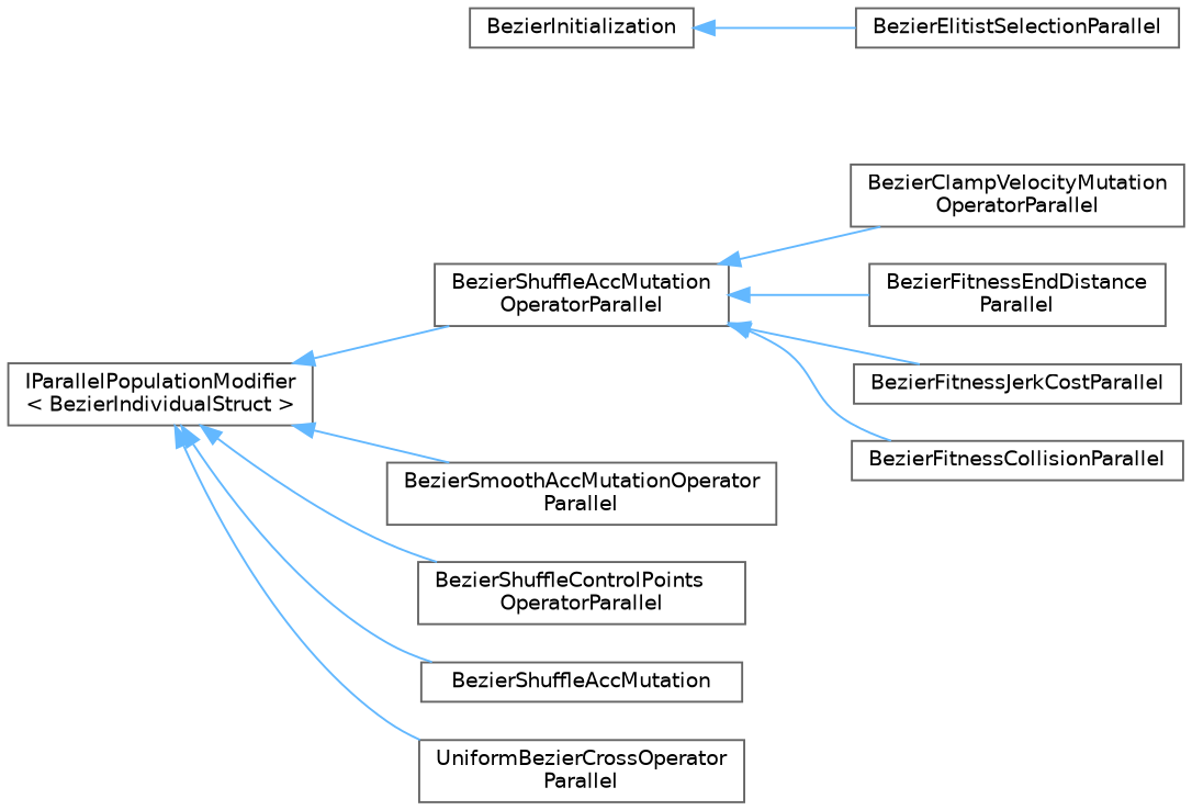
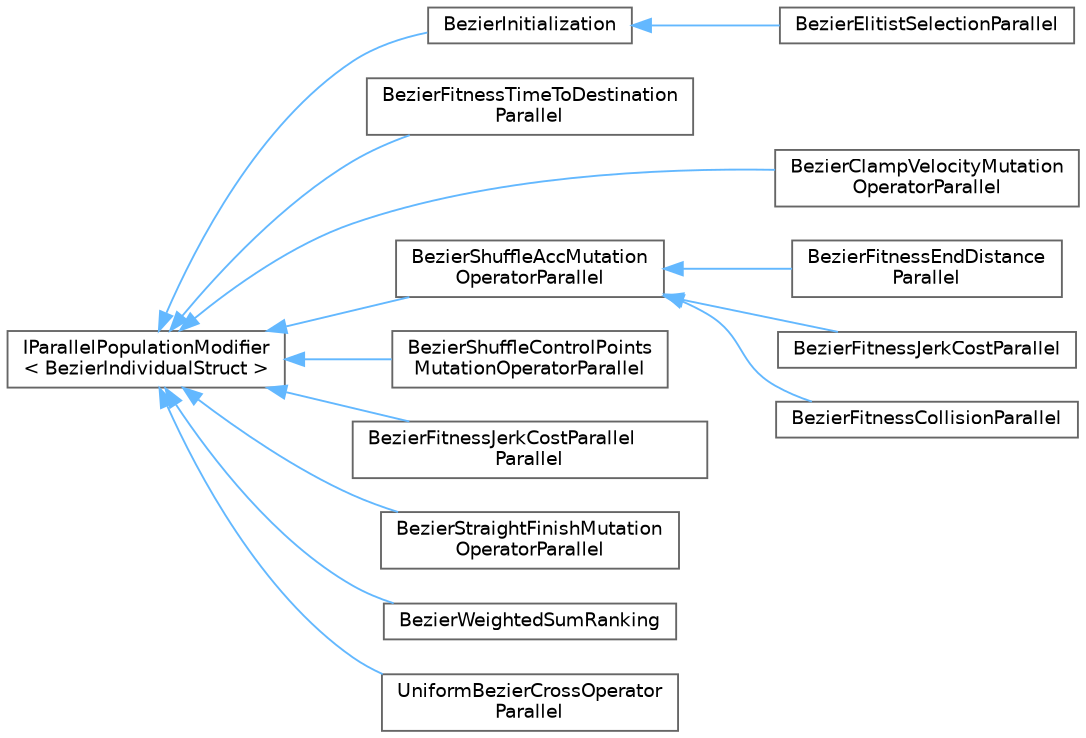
  digraph {
    rankdir=LR
    node [color=grey40 fillcolor=white fontname=Helvetica fontsize=10 shape=box style=filled]
    edge [color=steelblue1 dir=back fontname=Helvetica fontsize=10 labelfontname=Helvetica labelfontsize=10 style=solid]
    n1 [height=0.2 label="IParallelPopulationModifier\l\< BezierIndividualStruct \>" width=0.4]
    n2 [height=0.2 label="BezierClampVelocityMutation\lOperatorParallel" width=0.4]
+   n3 [height=0.2 label="BezierFitnessTimeToDestination\lParallel" width=0.4]
    n4 [height=0.2 label=BezierInitialization width=0.4]
    n5 [height=0.2 label="BezierShuffleAccMutation\lOperatorParallel" width=0.4]
-   n7 [height=0.2 label="BezierSmoothAccMutationOperator\lParallel" width=0.4]
-   n8 [height=0.2 label="BezierShuffleControlPoints\lOperatorParallel" width=0.4]
-   n9 [height=0.2 label=BezierShuffleAccMutation width=0.4]
+   n6 [height=0.2 label="BezierShuffleControlPoints\lMutationOperatorParallel" width=0.4]
+   n7 [height=0.2 label="BezierFitnessJerkCostParallel\lParallel" width=0.4]
+   n8 [height=0.2 label="BezierStraightFinishMutation\lOperatorParallel" width=0.4]
+   n9 [height=0.2 label=BezierWeightedSumRanking width=0.4]
    n10 [height=0.2 label="UniformBezierCrossOperator\lParallel" width=0.4]
    n11 [height=0.2 label=BezierElitistSelectionParallel width=0.4]
    n12 [height=0.2 label=BezierFitnessCollisionParallel width=0.4]
    n13 [height=0.2 label="BezierFitnessEndDistance\lParallel" width=0.4]
    n14 [height=0.2 label=BezierFitnessJerkCostParallel width=0.4]
-   n5 -> n2
+   n1 -> n2
+   n1 -> n3
+   n1 -> n4
    n1 -> n5
+   n1 -> n6
    n1 -> n7
    n1 -> n8
    n1 -> n9
    n1 -> n10
    n4 -> n11
    n5 -> n12
    n5 -> n13
    n5 -> n14
  }
